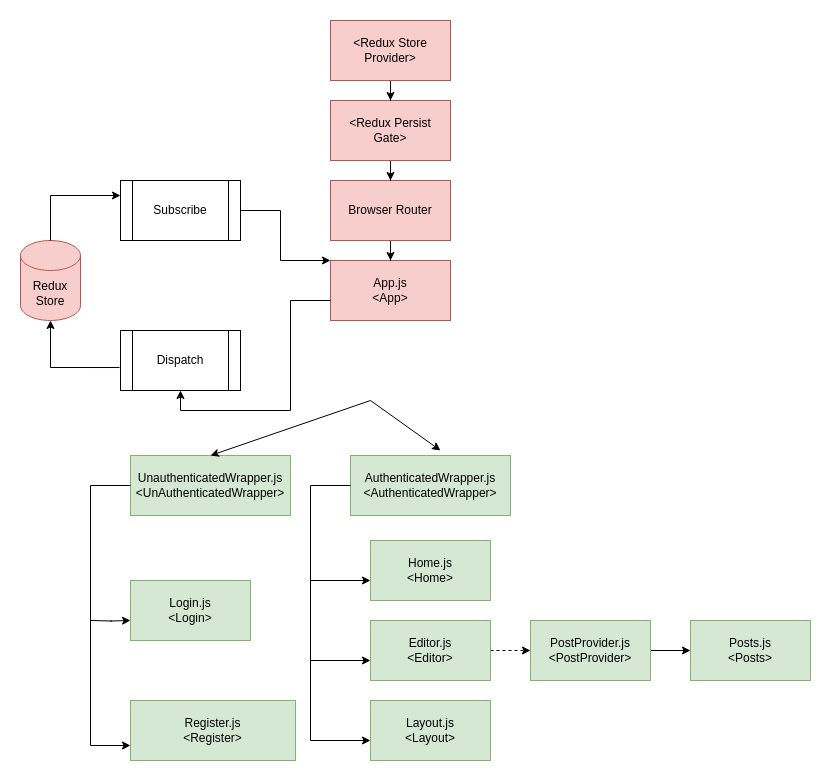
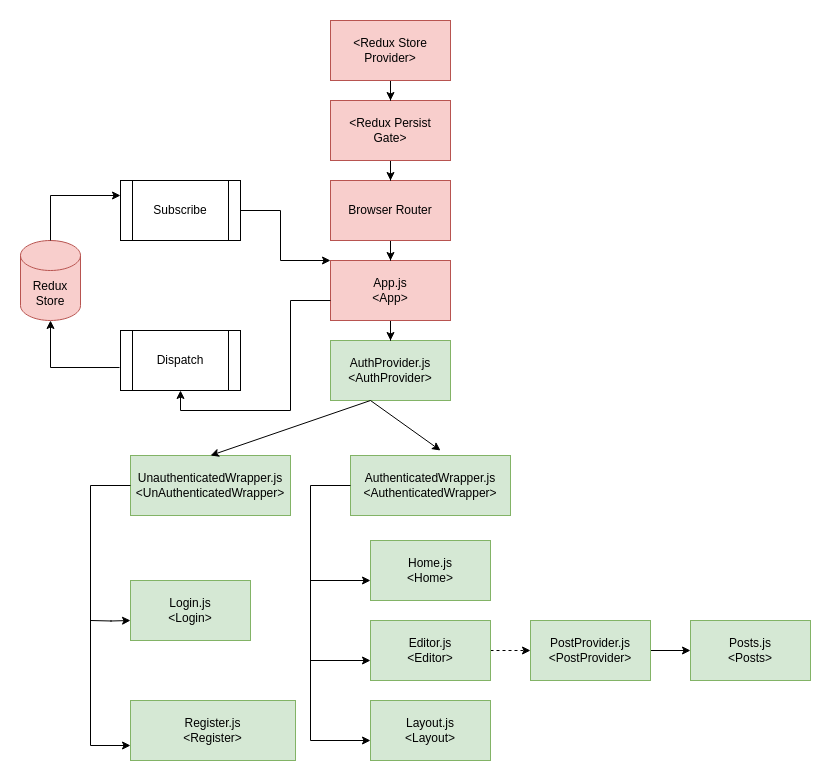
  <mxCell id="0" />
  <mxCell id="1" parent="0" />
+ <mxCell id="2" value="AuthProvider.js&lt;br&gt;&amp;lt;AuthProvider&amp;gt;" style="rounded=0;whiteSpace=wrap;html=1;fillColor=#d5e8d4;strokeColor=#82b366;" vertex="1" parent="1"><mxGeometry x="330" y="340" width="120" height="60" as="geometry" /></mxCell>
+ <mxCell id="3" value="" style="edgeStyle=orthogonalEdgeStyle;rounded=0;orthogonalLoop=1;jettySize=auto;html=1;" edge="1" parent="1" source="4" target="2"><mxGeometry relative="1" as="geometry" /></mxCell>
  <mxCell id="4" value="App.js&lt;br&gt;&amp;lt;App&amp;gt;" style="rounded=0;whiteSpace=wrap;html=1;fillColor=#f8cecc;strokeColor=#b85450;" vertex="1" parent="1"><mxGeometry x="330" y="260" width="120" height="60" as="geometry" /></mxCell>
  <mxCell id="5" value="" style="edgeStyle=orthogonalEdgeStyle;rounded=0;orthogonalLoop=1;jettySize=auto;html=1;" edge="1" parent="1" source="6" target="4"><mxGeometry relative="1" as="geometry" /></mxCell>
  <mxCell id="6" value="Browser Router" style="rounded=0;whiteSpace=wrap;html=1;fillColor=#f8cecc;strokeColor=#b85450;" vertex="1" parent="1"><mxGeometry x="330" y="180" width="120" height="60" as="geometry" /></mxCell>
  <mxCell id="7" value="" style="edgeStyle=orthogonalEdgeStyle;rounded=0;orthogonalLoop=1;jettySize=auto;html=1;" edge="1" parent="1" source="8" target="6"><mxGeometry relative="1" as="geometry" /></mxCell>
  <mxCell id="8" value="&amp;lt;Redux Persist&lt;br&gt;Gate&amp;gt;" style="rounded=0;whiteSpace=wrap;html=1;fillColor=#f8cecc;strokeColor=#b85450;" vertex="1" parent="1"><mxGeometry x="330" y="100" width="120" height="60" as="geometry" /></mxCell>
  <mxCell id="9" value="" style="edgeStyle=orthogonalEdgeStyle;rounded=0;orthogonalLoop=1;jettySize=auto;html=1;" edge="1" parent="1" source="10" target="8"><mxGeometry relative="1" as="geometry" /></mxCell>
  <mxCell id="10" value="&amp;lt;Redux Store&lt;br&gt;Provider&amp;gt;" style="rounded=0;whiteSpace=wrap;html=1;fillColor=#f8cecc;strokeColor=#b85450;" vertex="1" parent="1"><mxGeometry x="330" y="20" width="120" height="60" as="geometry" /></mxCell>
  <mxCell id="11" value="Subscribe" style="shape=process;whiteSpace=wrap;html=1;backgroundOutline=1;" vertex="1" parent="1"><mxGeometry x="120" y="180" width="120" height="60" as="geometry" /></mxCell>
  <mxCell id="12" value="Dispatch" style="shape=process;whiteSpace=wrap;html=1;backgroundOutline=1;" vertex="1" parent="1"><mxGeometry x="120" y="330" width="120" height="60" as="geometry" /></mxCell>
  <mxCell id="13" value="Redux&lt;br&gt;Store" style="shape=cylinder3;whiteSpace=wrap;html=1;boundedLbl=1;backgroundOutline=1;size=15;fillColor=#f8cecc;strokeColor=#b85450;" vertex="1" parent="1"><mxGeometry x="20" y="240" width="60" height="80" as="geometry" /></mxCell>
  <mxCell id="14" value="AuthenticatedWrapper.js&lt;br&gt;&amp;lt;AuthenticatedWrapper&amp;gt;" style="rounded=0;whiteSpace=wrap;html=1;fillColor=#d5e8d4;strokeColor=#82b366;" vertex="1" parent="1"><mxGeometry x="350" y="455" width="160" height="60" as="geometry" /></mxCell>
  <mxCell id="15" value="UnauthenticatedWrapper.js&lt;br&gt;&amp;lt;UnAuthenticatedWrapper&amp;gt;" style="rounded=0;whiteSpace=wrap;html=1;fillColor=#d5e8d4;strokeColor=#82b366;" vertex="1" parent="1"><mxGeometry x="130" y="455" width="160" height="60" as="geometry" /></mxCell>
  <mxCell id="16" value="Layout.js&lt;br&gt;&amp;lt;Layout&amp;gt;" style="rounded=0;whiteSpace=wrap;html=1;fillColor=#d5e8d4;strokeColor=#82b366;" vertex="1" parent="1"><mxGeometry x="370" y="700" width="120" height="60" as="geometry" /></mxCell>
  <mxCell id="17" value="Home.js&lt;br&gt;&amp;lt;Home&amp;gt;" style="rounded=0;whiteSpace=wrap;html=1;fillColor=#d5e8d4;strokeColor=#82b366;" vertex="1" parent="1"><mxGeometry x="370" y="540" width="120" height="60" as="geometry" /></mxCell>
  <mxCell id="18" value="" style="edgeStyle=orthogonalEdgeStyle;rounded=0;orthogonalLoop=1;jettySize=auto;html=1;" edge="1" parent="1"><mxGeometry relative="1" as="geometry"><mxPoint x="490" y="730" as="sourcePoint" /></mxGeometry></mxCell>
  <mxCell id="19" value="" style="edgeStyle=orthogonalEdgeStyle;rounded=0;orthogonalLoop=1;jettySize=auto;html=1;dashed=1;" edge="1" parent="1" source="20" target="25"><mxGeometry relative="1" as="geometry" /></mxCell>
  <mxCell id="20" value="Editor.js&lt;br&gt;&amp;lt;Editor&amp;gt;" style="rounded=0;whiteSpace=wrap;html=1;fillColor=#d5e8d4;strokeColor=#82b366;" vertex="1" parent="1"><mxGeometry x="370" y="620" width="120" height="60" as="geometry" /></mxCell>
  <mxCell id="21" value="Register.js&lt;br&gt;&amp;lt;Register&amp;gt;" style="rounded=0;whiteSpace=wrap;html=1;fillColor=#d5e8d4;strokeColor=#82b366;" vertex="1" parent="1"><mxGeometry x="130" y="700" width="165" height="60" as="geometry" /></mxCell>
  <mxCell id="22" value="Login.js&lt;br&gt;&amp;lt;Login&amp;gt;" style="rounded=0;whiteSpace=wrap;html=1;fillColor=#d5e8d4;strokeColor=#82b366;" vertex="1" parent="1"><mxGeometry x="130" y="580" width="120" height="60" as="geometry" /></mxCell>
  <mxCell id="23" value="Posts.js&lt;br&gt;&amp;lt;Posts&amp;gt;" style="rounded=0;whiteSpace=wrap;html=1;fillColor=#d5e8d4;strokeColor=#82b366;" vertex="1" parent="1"><mxGeometry x="690" y="620" width="120" height="60" as="geometry" /></mxCell>
  <mxCell id="24" value="" style="edgeStyle=orthogonalEdgeStyle;rounded=0;orthogonalLoop=1;jettySize=auto;html=1;" edge="1" parent="1" source="25" target="23"><mxGeometry relative="1" as="geometry" /></mxCell>
  <mxCell id="25" value="PostProvider.js&lt;br&gt;&amp;lt;PostProvider&amp;gt;" style="rounded=0;whiteSpace=wrap;html=1;fillColor=#d5e8d4;strokeColor=#82b366;" vertex="1" parent="1"><mxGeometry x="530" y="620" width="120" height="60" as="geometry" /></mxCell>
  <mxCell id="26" value="" style="edgeStyle=orthogonalEdgeStyle;rounded=0;orthogonalLoop=1;jettySize=auto;html=1;" edge="1" parent="1"><mxGeometry relative="1" as="geometry"><mxPoint x="650" y="730" as="sourcePoint" /></mxGeometry></mxCell>
  <mxCell id="27" value="" style="endArrow=classic;startArrow=classic;html=1;rounded=0;exitX=0.5;exitY=0;exitDx=0;exitDy=0;" edge="1" parent="1" source="15"><mxGeometry width="50" height="50" relative="1" as="geometry"><mxPoint x="300" y="460" as="sourcePoint" /><mxPoint x="440" y="450" as="targetPoint" /><Array as="points"><mxPoint x="370" y="400" /></Array></mxGeometry></mxCell>
  <mxCell id="28" value="" style="endArrow=classic;html=1;rounded=0;exitX=0;exitY=0.5;exitDx=0;exitDy=0;" edge="1" parent="1" source="14"><mxGeometry width="50" height="50" relative="1" as="geometry"><mxPoint x="320" y="480" as="sourcePoint" /><mxPoint x="370" y="740" as="targetPoint" /><Array as="points"><mxPoint x="310" y="485" /><mxPoint x="310" y="740" /></Array></mxGeometry></mxCell>
  <mxCell id="29" value="" style="endArrow=classic;html=1;rounded=0;entryX=0;entryY=0.383;entryDx=0;entryDy=0;entryPerimeter=0;" edge="1" parent="1"><mxGeometry width="50" height="50" relative="1" as="geometry"><mxPoint x="310" y="660" as="sourcePoint" /><mxPoint x="370" y="660" as="targetPoint" /><Array as="points" /></mxGeometry></mxCell>
  <mxCell id="30" value="" style="endArrow=classic;html=1;rounded=0;entryX=0;entryY=0.383;entryDx=0;entryDy=0;entryPerimeter=0;" edge="1" parent="1"><mxGeometry width="50" height="50" relative="1" as="geometry"><mxPoint x="310" y="580" as="sourcePoint" /><mxPoint x="370" y="580" as="targetPoint" /><Array as="points" /></mxGeometry></mxCell>
  <mxCell id="31" value="" style="endArrow=classic;html=1;rounded=0;entryX=0.5;entryY=1;entryDx=0;entryDy=0;exitX=0;exitY=0.667;exitDx=0;exitDy=0;exitPerimeter=0;" edge="1" parent="1" source="4" target="12"><mxGeometry width="50" height="50" relative="1" as="geometry"><mxPoint x="320" y="300" as="sourcePoint" /><mxPoint x="450" y="310" as="targetPoint" /><Array as="points"><mxPoint x="290" y="300" /><mxPoint x="290" y="410" /><mxPoint x="180" y="410" /></Array></mxGeometry></mxCell>
  <mxCell id="32" value="" style="endArrow=classic;html=1;rounded=0;entryX=0.5;entryY=1;entryDx=0;entryDy=0;entryPerimeter=0;exitX=-0.008;exitY=0.617;exitDx=0;exitDy=0;exitPerimeter=0;" edge="1" parent="1" source="12" target="13"><mxGeometry width="50" height="50" relative="1" as="geometry"><mxPoint x="400" y="360" as="sourcePoint" /><mxPoint x="50" y="330" as="targetPoint" /><Array as="points"><mxPoint x="50" y="367" /></Array></mxGeometry></mxCell>
  <mxCell id="33" value="" style="endArrow=classic;html=1;rounded=0;entryX=0;entryY=0.25;entryDx=0;entryDy=0;exitX=0.5;exitY=0;exitDx=0;exitDy=0;exitPerimeter=0;" edge="1" parent="1" source="13" target="11"><mxGeometry width="50" height="50" relative="1" as="geometry"><mxPoint x="50" y="230" as="sourcePoint" /><mxPoint x="40" y="180" as="targetPoint" /><Array as="points"><mxPoint x="50" y="195" /></Array></mxGeometry></mxCell>
  <mxCell id="34" value="" style="endArrow=classic;html=1;rounded=0;exitX=0.5;exitY=0;exitDx=0;exitDy=0;exitPerimeter=0;entryX=0;entryY=0;entryDx=0;entryDy=0;" edge="1" parent="1" target="4"><mxGeometry width="50" height="50" relative="1" as="geometry"><mxPoint x="240" y="225" as="sourcePoint" /><mxPoint x="320" y="280" as="targetPoint" /><Array as="points"><mxPoint x="240" y="210" /><mxPoint x="280" y="210" /><mxPoint x="280" y="260" /></Array></mxGeometry></mxCell>
  <mxCell id="35" value="" style="endArrow=classic;html=1;rounded=0;exitX=0;exitY=0.5;exitDx=0;exitDy=0;entryX=0;entryY=0.75;entryDx=0;entryDy=0;" edge="1" parent="1" target="21"><mxGeometry width="50" height="50" relative="1" as="geometry"><mxPoint x="130" y="485" as="sourcePoint" /><mxPoint x="130" y="795.5" as="targetPoint" /><Array as="points"><mxPoint x="90" y="485" /><mxPoint x="90" y="745" /></Array></mxGeometry></mxCell>
  <mxCell id="36" value="" style="edgeStyle=orthogonalEdgeStyle;rounded=0;orthogonalLoop=1;jettySize=auto;html=1;" edge="1" parent="1"><mxGeometry relative="1" as="geometry"><mxPoint x="90" y="620" as="sourcePoint" /><mxPoint x="130" y="620" as="targetPoint" /></mxGeometry></mxCell>
